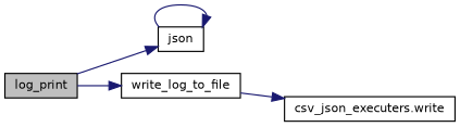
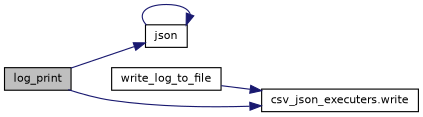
  digraph {
    rankdir=LR
    node [color=black fillcolor=white fontname=Helvetica fontsize=10 shape=record style=filled]
    edge [color=midnightblue fontname=Helvetica fontsize=10 labelfontname=Helvetica labelfontsize=10 style=solid]
    n1 [fillcolor=grey75 fontcolor=black height=0.2 label=log_print width=0.4]
    n2 [height=0.2 label=json width=0.4]
    n3 [height=0.2 label=write_log_to_file width=0.4]
    n4 [height=0.2 label="csv_json_executers.write" width=0.4]
    n1 -> n2
-   n1 -> n3
+   n1 -> n4
    n2 -> n2
    n3 -> n4
  }
